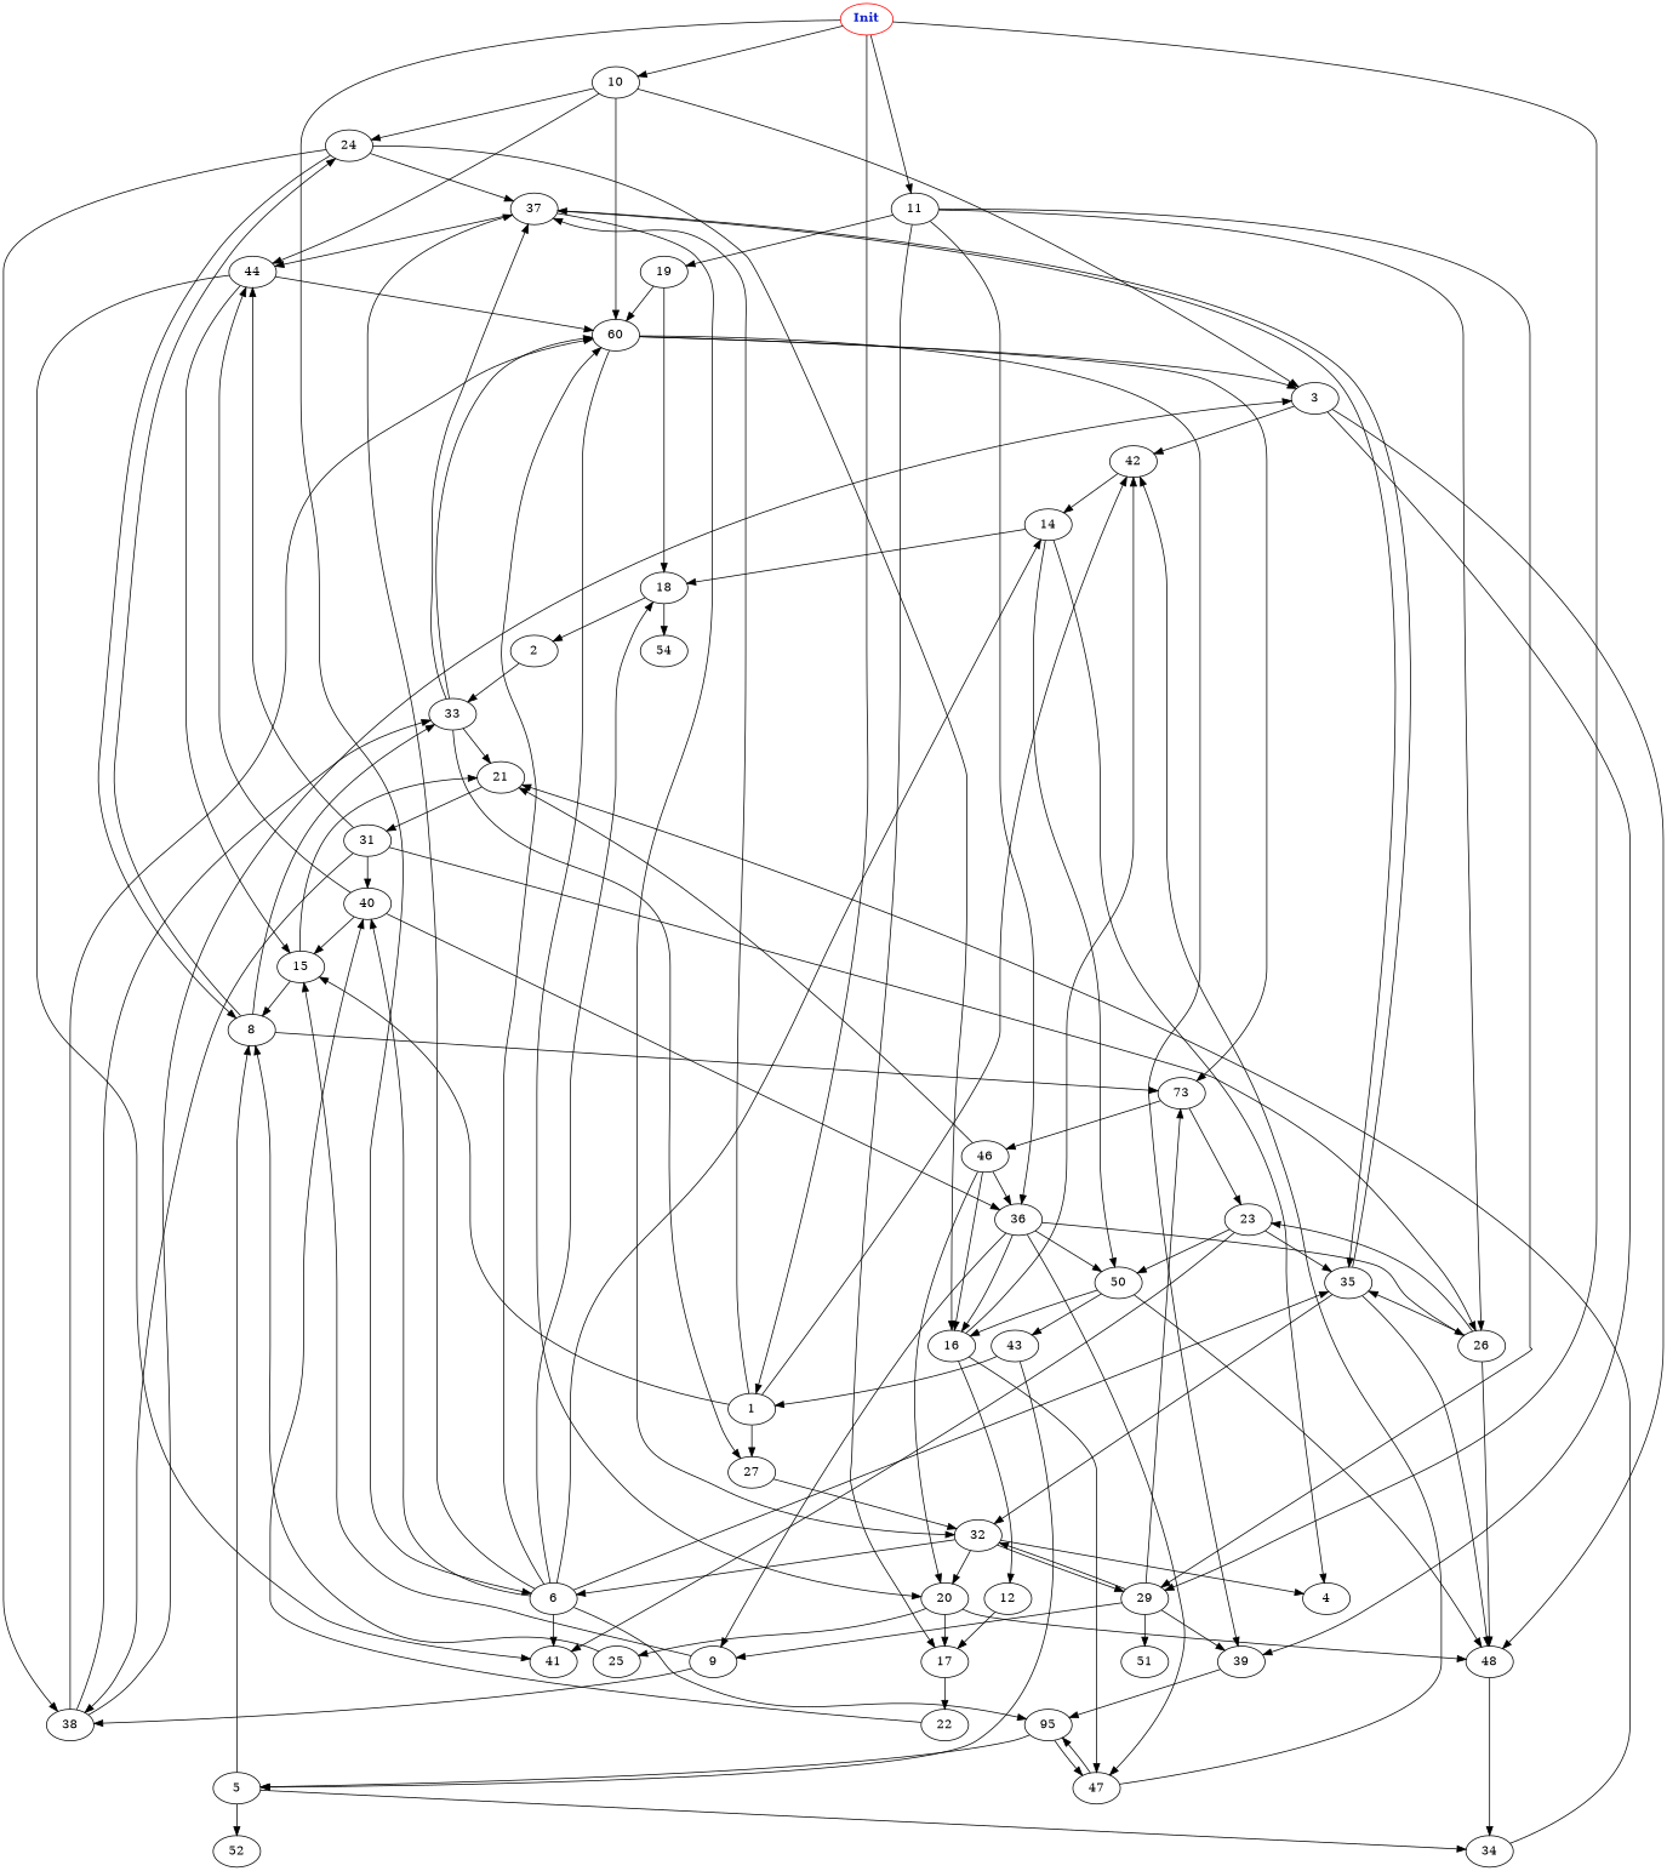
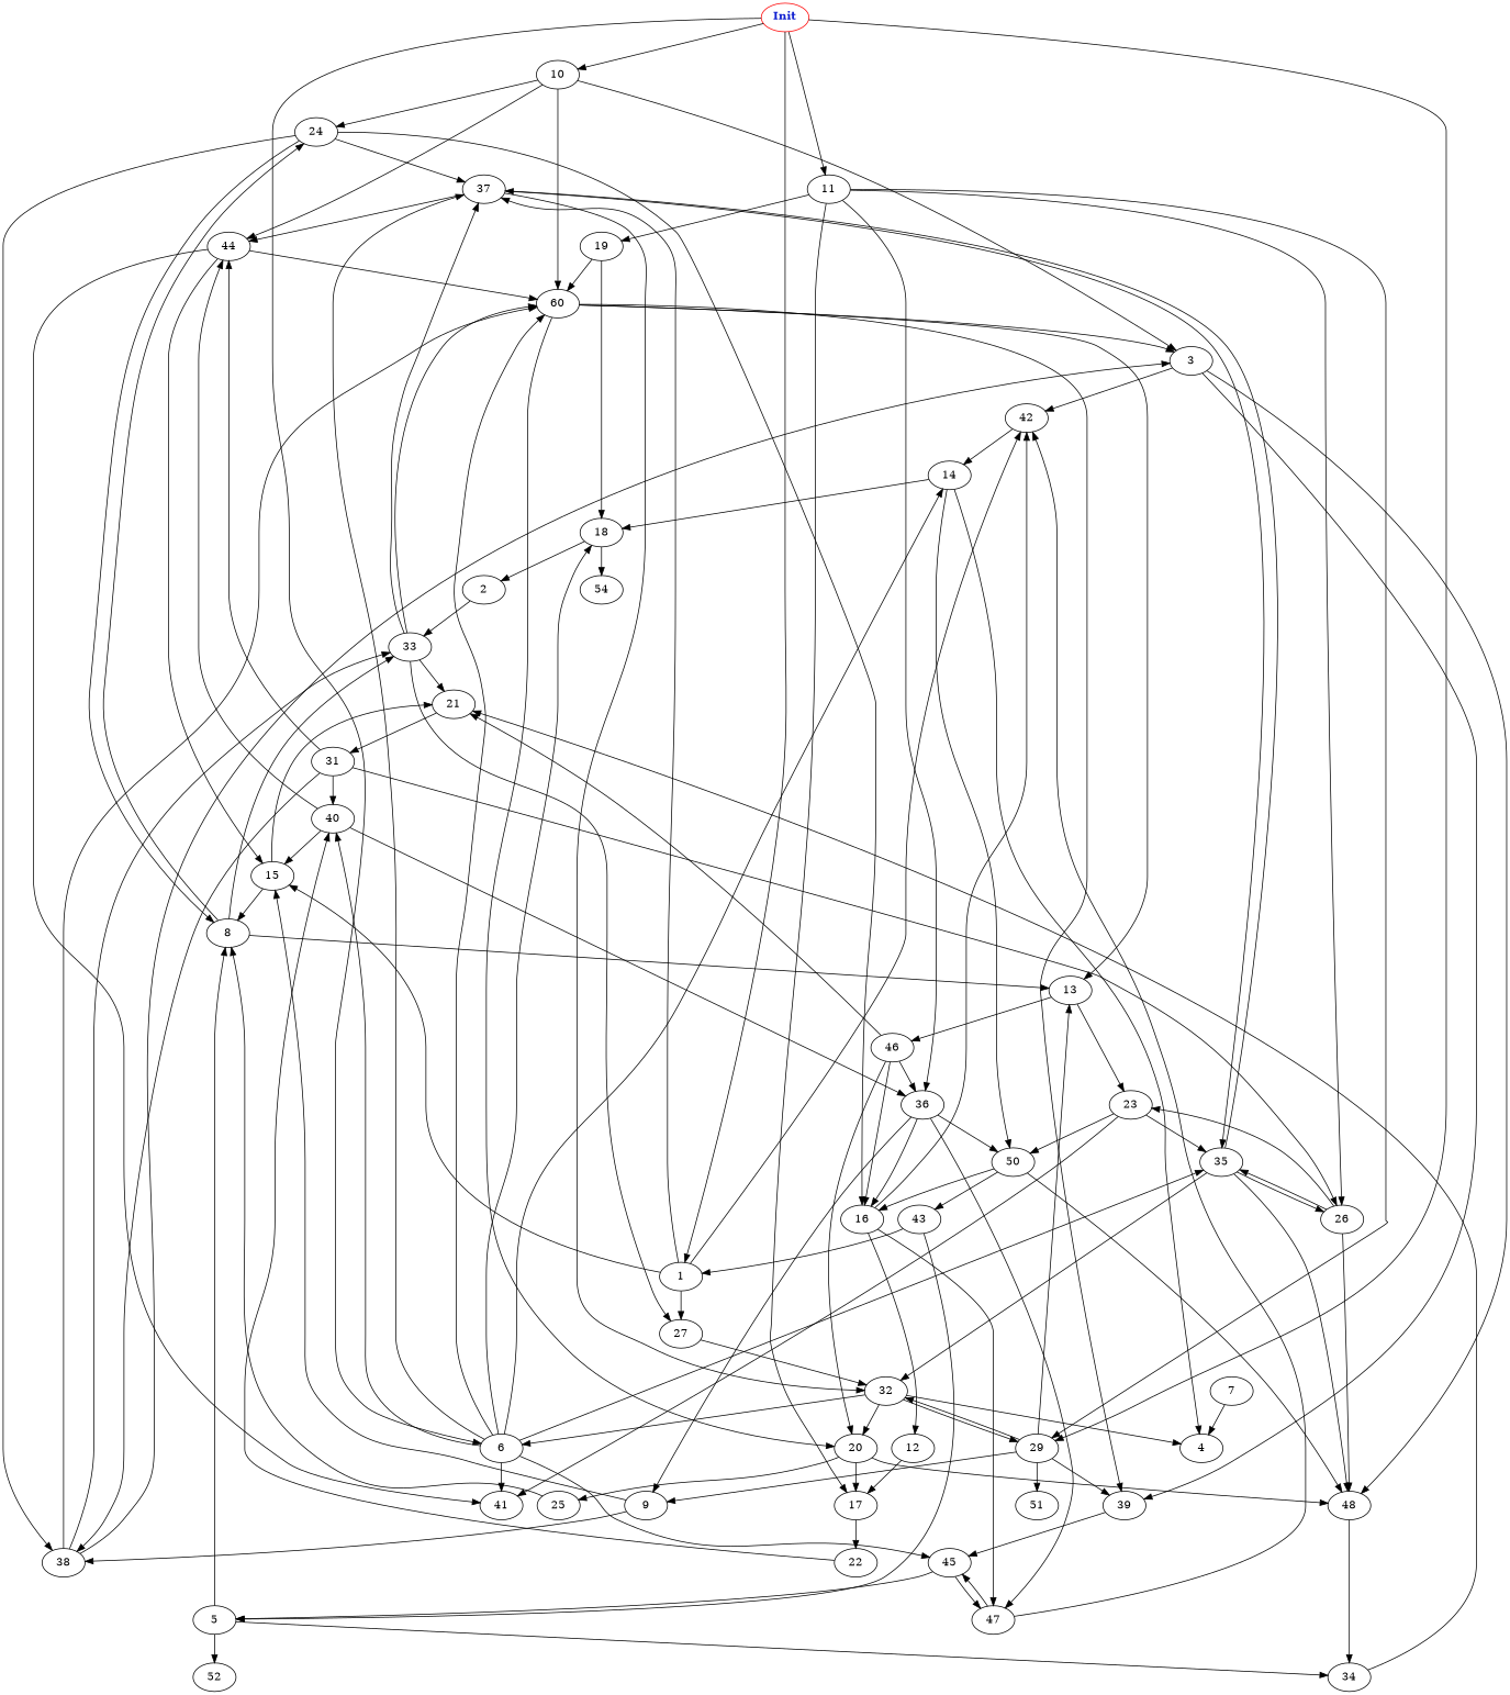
  digraph {
    edge [weight=1.0]
    n1 [color=red fontcolor="#1020d0" label=<<b>Init</b>>]
    10
    6
    11
    1
    29
    24
    44
    3
    n10 [label=60]
    40
-   45 [label=95]
+   45
    18
    35
    37
    14
    41
    36
    26
    17
    19
    27
    15
    42
-   13 [label=73]
+   13
    9
    32
    39
    51
    8
    16
    38
    48
    20
    5
    47
    54
    2
    4
    50
    23
    22
    21
    46
    33
    12
    34
    25
    52
    43
    31
+   7
    n1 -> 10 [weight=9.0]
    n1 -> 6 [weight=7.0]
    n1 -> 11 [weight=8.0]
    n1 -> 1 [weight=7.0]
    n1 -> 29 [weight=6.0]
    10 -> 24 [weight=5.0]
    10 -> 44 [weight=9.0]
    10 -> 3
    10 -> n10 [weight=7.0]
    6 -> n10 [weight=2.0]
    6 -> 40
    6 -> 45
    6 -> 18 [weight=6.0]
    6 -> 35 [weight=9.0]
    6 -> 37 [weight=2.0]
    6 -> 14 [weight=6.0]
    6 -> 41 [weight=5.0]
    11 -> 29 [weight=4.0]
    11 -> 36 [weight=6.0]
    11 -> 26
    11 -> 17 [weight=2.0]
    11 -> 19 [weight=3.0]
    1 -> 37 [weight=9.0]
    1 -> 27 [weight=6.0]
    1 -> 15 [weight=4.0]
    1 -> 42 [weight=5.0]
    29 -> 13 [weight=8.0]
    29 -> 9 [weight=4.0]
    29 -> 32
    29 -> 39 [weight=7.0]
    29 -> 51 [weight=2.0]
    24 -> 37 [weight=4.0]
    24 -> 8 [weight=6.0]
    24 -> 16
    24 -> 38 [weight=7.0]
    44 -> n10
    44 -> 41 [weight=6.0]
    44 -> 15
    3 -> 42 [weight=7.0]
    3 -> 39
    3 -> 48 [weight=5.0]
    n10 -> 3 [weight=8.0]
    n10 -> 13 [weight=5.0]
    n10 -> 39 [weight=6.0]
    n10 -> 20
    40 -> 44
    40 -> 36
    40 -> 15 [weight=6.0]
    45 -> 5
    45 -> 47 [weight=5.0]
    18 -> 54 [weight=6.0]
    18 -> 2 [weight=6.0]
    35 -> 37 [weight=9.0]
-   36 -> 26 [weight=3.0]
+   35 -> 26 [weight=3.0]
    35 -> 32 [weight=8.0]
    35 -> 48 [weight=7.0]
    37 -> 44
    37 -> 35
    37 -> 32 [weight=9.0]
    14 -> 18 [weight=6.0]
    14 -> 4 [weight=3.0]
    14 -> 50 [weight=6.0]
    36 -> 9 [weight=4.0]
    36 -> 16 [weight=7.0]
    36 -> 47 [weight=2.0]
    36 -> 50 [weight=4.0]
    26 -> 35
    26 -> 48
    26 -> 23 [weight=3.0]
    17 -> 22 [weight=7.0]
    19 -> n10 [weight=3.0]
    19 -> 18 [weight=9.0]
    27 -> 32 [weight=4.0]
    15 -> 8 [weight=2.0]
    15 -> 21
    42 -> 14
    13 -> 23 [weight=3.0]
    13 -> 46 [weight=5.0]
    9 -> 15 [weight=2.0]
    9 -> 38 [weight=8.0]
    32 -> 6
    32 -> 29 [weight=5.0]
    32 -> 20 [weight=5.0]
    32 -> 4 [weight=2.0]
    39 -> 45 [weight=9.0]
    8 -> 24 [weight=9.0]
    8 -> 13 [weight=4.0]
    8 -> 33
    16 -> 42 [weight=9.0]
    16 -> 47 [weight=7.0]
    16 -> 12 [weight=6.0]
    38 -> 3
    38 -> n10 [weight=8.0]
    38 -> 33 [weight=4.0]
    48 -> 34 [weight=6.0]
    20 -> 17 [weight=5.0]
    20 -> 48 [weight=3.0]
    20 -> 25 [weight=3.0]
    5 -> 8 [weight=9.0]
    5 -> 34 [weight=2.0]
    5 -> 52 [weight=5.0]
    47 -> 45 [weight=4.0]
    47 -> 42 [weight=4.0]
    2 -> 33
    50 -> 16
    50 -> 48 [weight=6.0]
    50 -> 43 [weight=3.0]
    23 -> 35 [weight=7.0]
    23 -> 41 [weight=8.0]
    23 -> 50 [weight=2.0]
    22 -> 40 [weight=5.0]
    21 -> 31 [weight=5.0]
    46 -> 36 [weight=2.0]
    46 -> 16 [weight=4.0]
    46 -> 20 [weight=7.0]
    46 -> 21
    33 -> n10 [weight=6.0]
    33 -> 37 [weight=9.0]
    33 -> 27 [weight=7.0]
    33 -> 21
    12 -> 17 [weight=9.0]
    34 -> 21 [weight=4.0]
    25 -> 8 [weight=2.0]
    43 -> 1
    43 -> 5 [weight=2.0]
    31 -> 44 [weight=8.0]
    31 -> 40 [weight=2.0]
    31 -> 26 [weight=7.0]
    31 -> 38
+   7 -> 4 [weight=7.0]
  }
